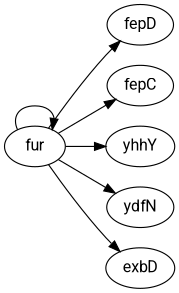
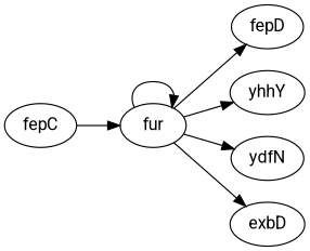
  digraph {
    fontname=Roboto
    rankdir=LR
    node [fontname=Roboto]
    edge [fontname=Roboto value="-"]
    fur [position="105,123"]
    fepD [position="19,177"]
    fepC [position="101,22"]
    yhhY [position="167,44"]
    ydfN [position="143,217"]
    exbD [position="74,220"]
    fur -> fur
    fur -> fepD
-   fur -> fepC
+   fepC -> fur
    fur -> yhhY
    fur -> ydfN
    fur -> exbD
  }
